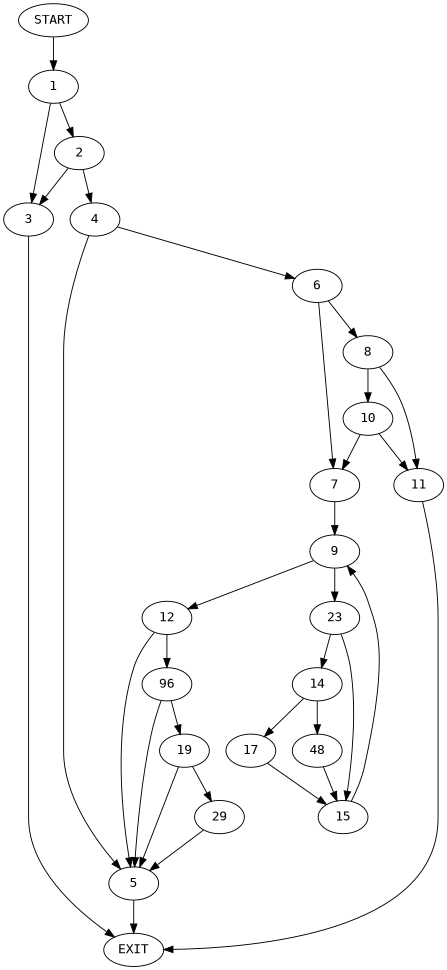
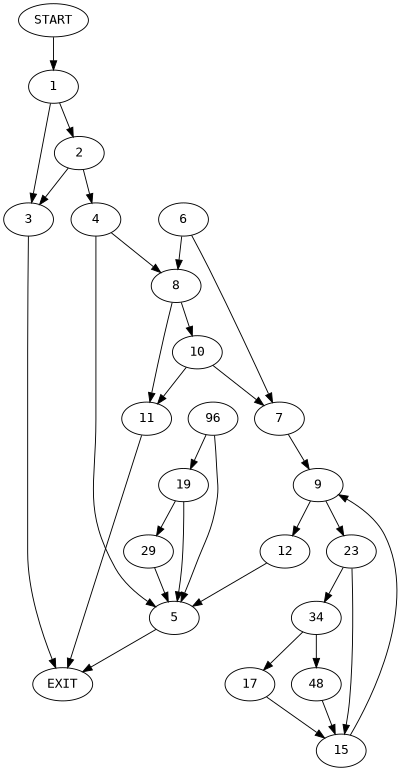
  digraph {
    fontname="DejaVu Sans Mono"
    node [fontname="DejaVu Sans Mono"]
    edge [fontname="DejaVu Sans Mono"]
    n1 [label=START]
    1
    2
    3
    n5 [label=EXIT]
    4
    5
    6
    7
    8
    9
    10
    11
    12
    n15 [label=23]
    n16 [label=96]
-   14
+   14 [label=34]
    15
    19
    17
    n21 [label=48]
    n22 [label=29]
    n1 -> 1
    1 -> 2
    1 -> 3
    2 -> 3
    2 -> 4
    3 -> n5
    4 -> 5
-   4 -> 6
+   4 -> 8
    5 -> n5
    6 -> 7
    6 -> 8
    7 -> 9
    8 -> 10
    8 -> 11
    9 -> 12
    9 -> n15
    10 -> 7
    10 -> 11
    11 -> n5
    12 -> 5
-   12 -> n16
    n15 -> 14
    n15 -> 15
    n16 -> 5
    n16 -> 19
    14 -> 17
    14 -> n21
    15 -> 9
    19 -> 5
    19 -> n22
    17 -> 15
    n21 -> 15
    n22 -> 5
  }
